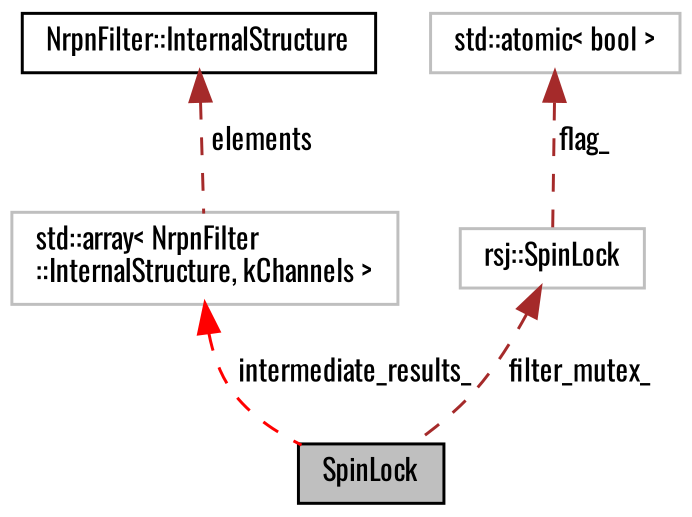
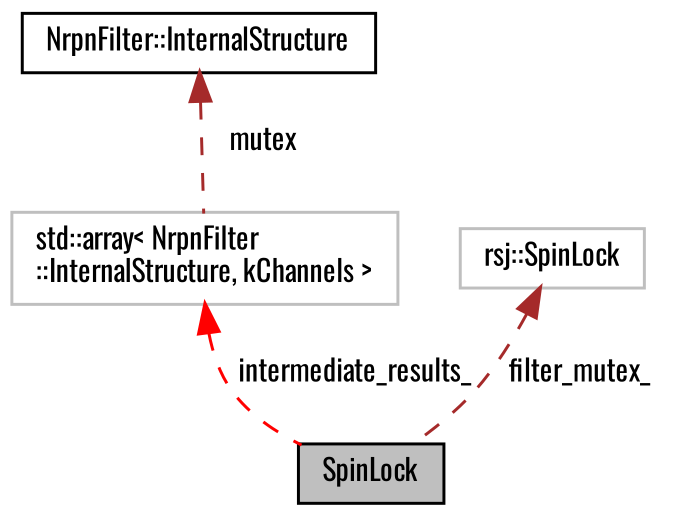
  digraph {
    fontname=Oswald
    node [color=grey75 fillcolor=white fontname=Oswald fontsize=10 shape=record style=filled]
    edge [color=brown dir=back fontname=Oswald fontsize=10 labelfontname=Helvetica labelfontsize=10 style=dashed]
    n1 [color=black fillcolor=grey75 fontcolor=black height=0.2 label=SpinLock width=0.4]
    n2 [height=0.2 label="std::array\< NrpnFilter\l::InternalStructure, kChannels \>" width=0.4]
    n3 [color=black height=0.2 label="NrpnFilter::InternalStructure" width=0.4]
    n4 [height=0.2 label="rsj::SpinLock" width=0.4]
-   n5 [height=0.2 label="std::atomic\< bool \>" width=0.4]
    n2 -> n1 [color=red label=" intermediate_results_"]
-   n3 -> n2 [label=" elements"]
+   n3 -> n2 [label=" mutex"]
    n4 -> n1 [label=" filter_mutex_"]
-   n5 -> n4 [label=" flag_"]
  }
